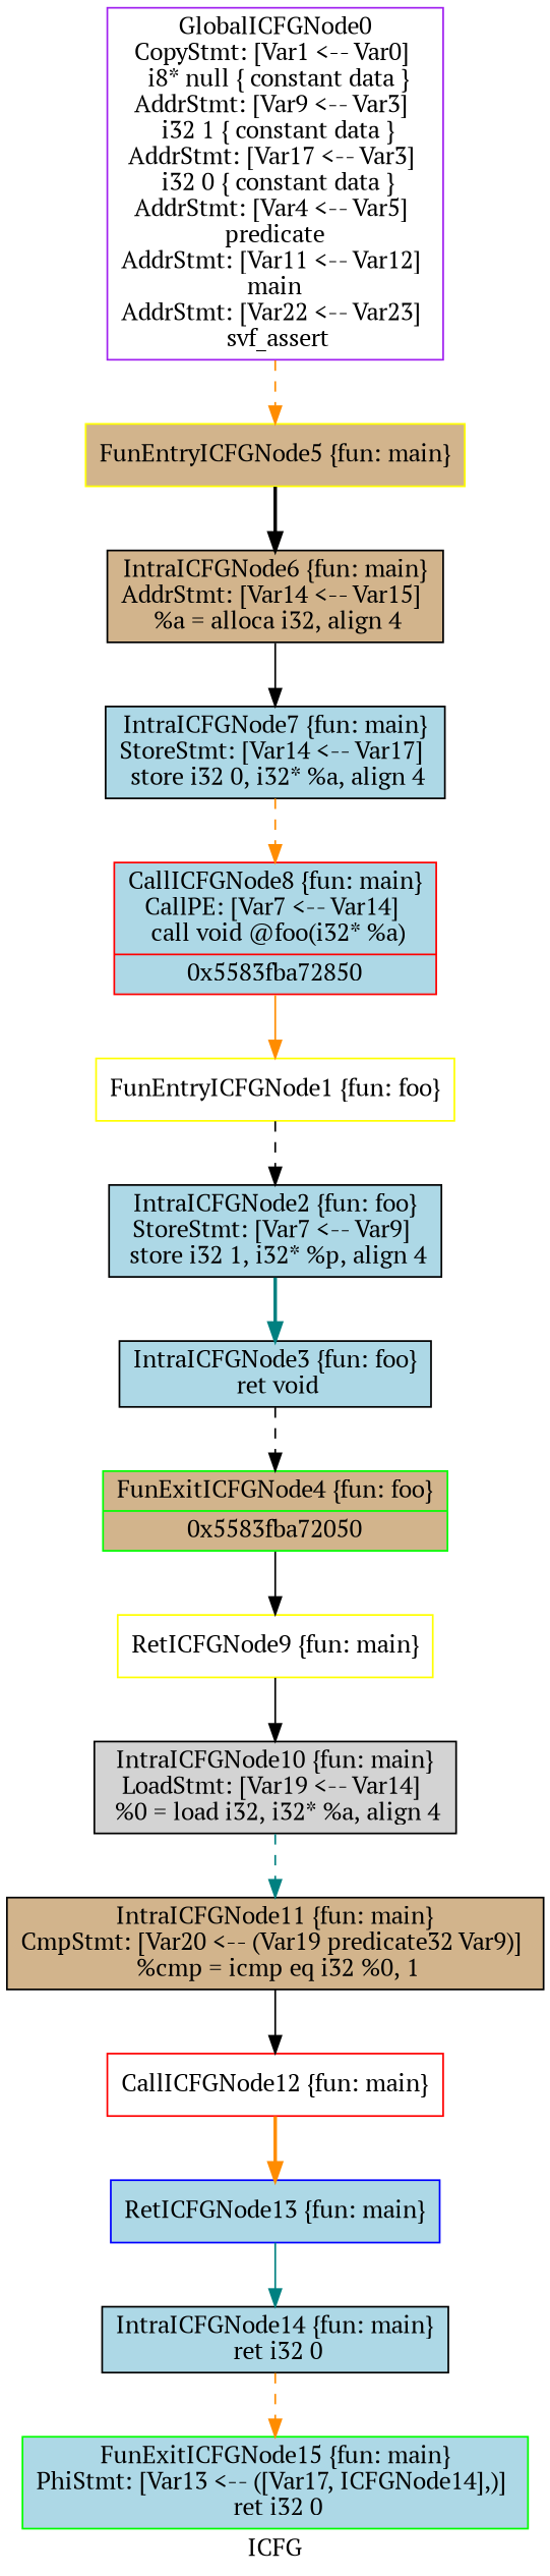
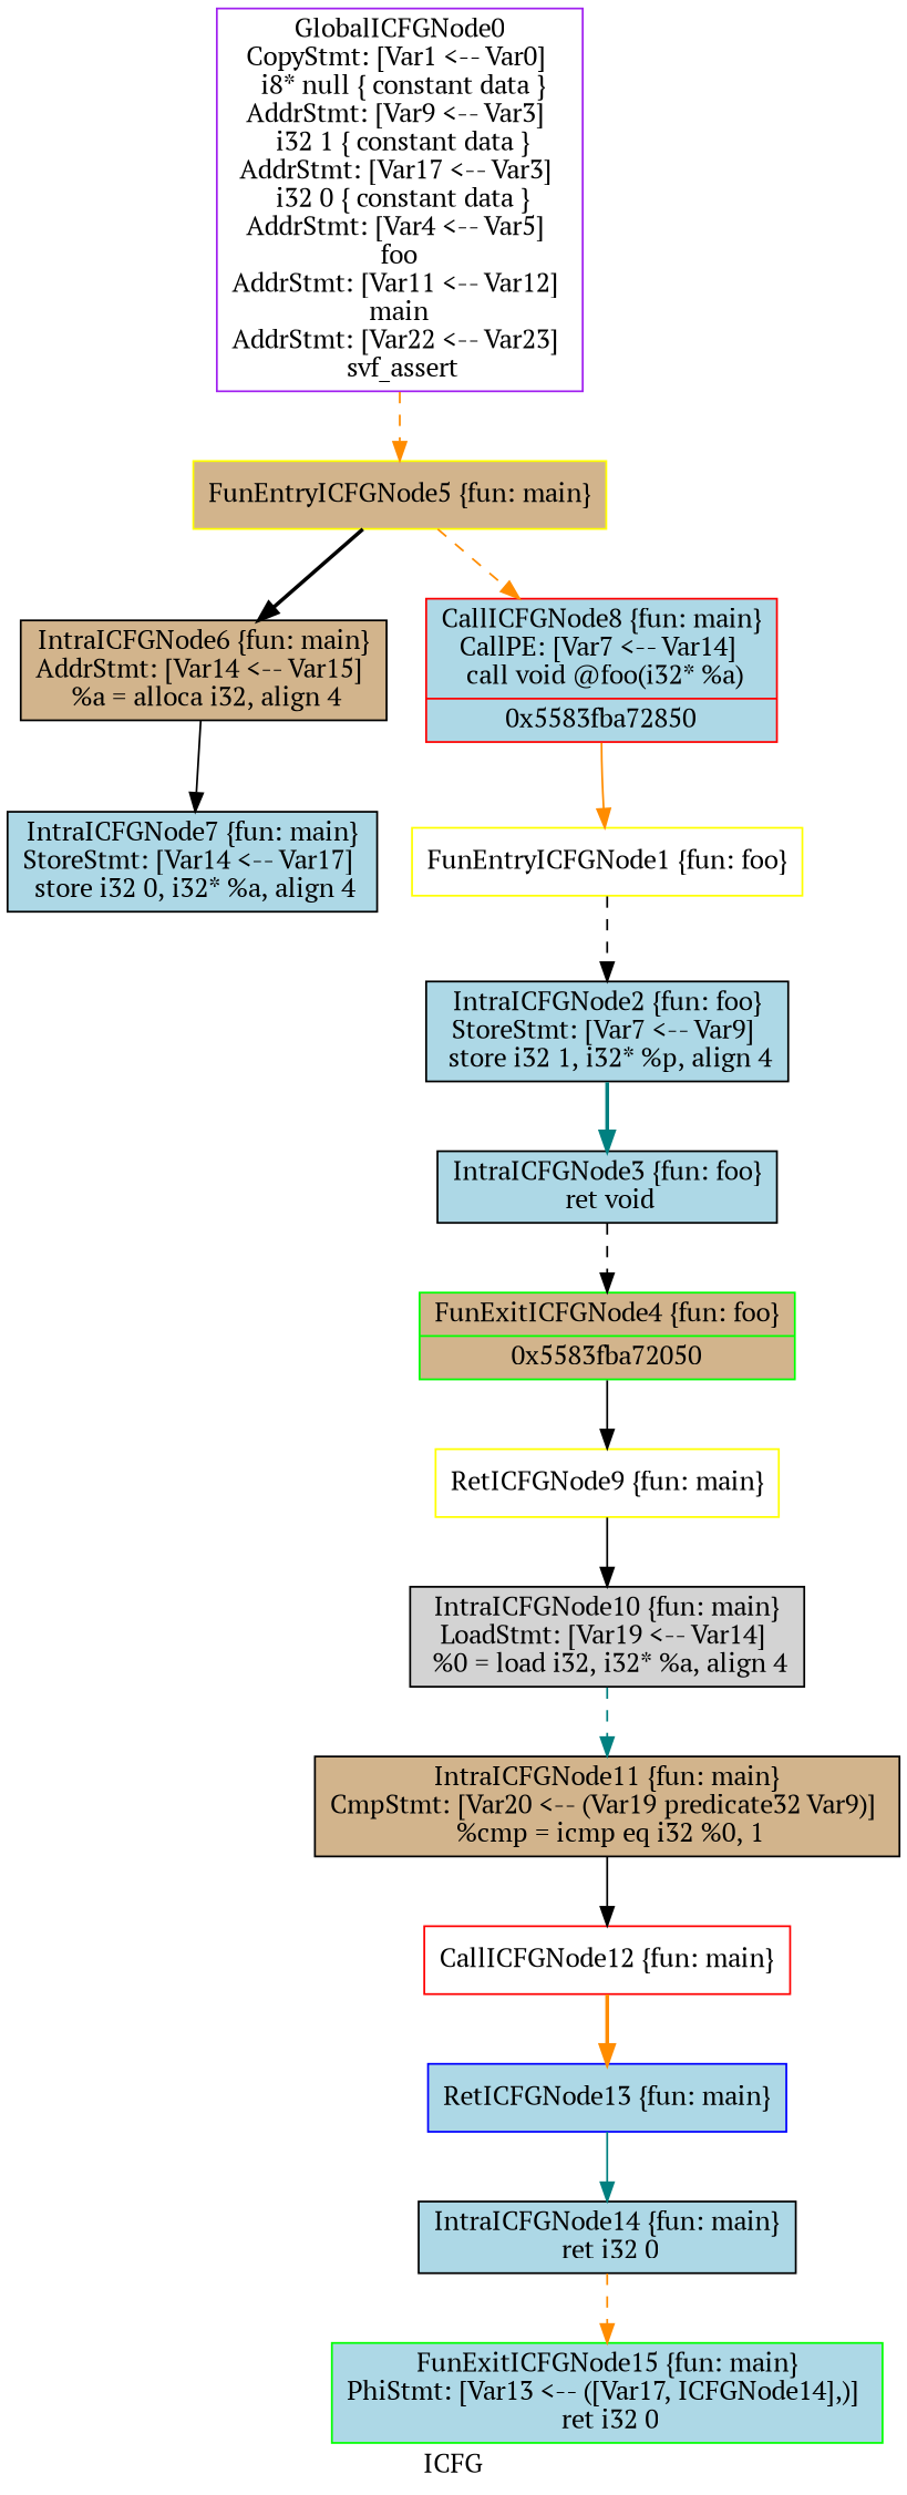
  digraph {
    fontname="PT Serif"
    label=ICFG
    node [color=black fillcolor=lightblue fontname="PT Serif" shape=record style=filled]
    edge [color=black fontname="PT Serif" style=dashed]
    n1 [color=green label="{FunExitICFGNode15 \{fun: main\}\nPhiStmt: [Var13 \<-- ([Var17, ICFGNode14],)]  \n   ret i32 0 }"]
    n2 [label="{IntraICFGNode14 \{fun: main\}\n   ret i32 0 }"]
    n3 [color=blue label="{RetICFGNode13 \{fun: main\}}"]
-   n4 [color=purple fillcolor=white label="{GlobalICFGNode0\nCopyStmt: [Var1 \<-- Var0]  \n i8* null \{ constant data \}\nAddrStmt: [Var9 \<-- Var3]  \n i32 1 \{ constant data \}\nAddrStmt: [Var17 \<-- Var3]  \n i32 0 \{ constant data \}\nAddrStmt: [Var4 \<-- Var5]  \n predicate \nAddrStmt: [Var11 \<-- Var12]  \n main \nAddrStmt: [Var22 \<-- Var23]  \n svf_assert }"]
+   n4 [color=purple fillcolor=white label="{GlobalICFGNode0\nCopyStmt: [Var1 \<-- Var0]  \n i8* null \{ constant data \}\nAddrStmt: [Var9 \<-- Var3]  \n i32 1 \{ constant data \}\nAddrStmt: [Var17 \<-- Var3]  \n i32 0 \{ constant data \}\nAddrStmt: [Var4 \<-- Var5]  \n foo \nAddrStmt: [Var11 \<-- Var12]  \n main \nAddrStmt: [Var22 \<-- Var23]  \n svf_assert }"]
    n5 [color=yellow fillcolor=tan label="{FunEntryICFGNode5 \{fun: main\}}"]
    n6 [fillcolor=tan label="{IntraICFGNode6 \{fun: main\}\nAddrStmt: [Var14 \<-- Var15]  \n   %a = alloca i32, align 4 }"]
    n7 [label="{IntraICFGNode7 \{fun: main\}\nStoreStmt: [Var14 \<-- Var17]  \n   store i32 0, i32* %a, align 4 }"]
    n8 [color=yellow fillcolor=white label="{FunEntryICFGNode1 \{fun: foo\}}"]
    n9 [label="{IntraICFGNode2 \{fun: foo\}\nStoreStmt: [Var7 \<-- Var9]  \n   store i32 1, i32* %p, align 4 }"]
    n10 [label="{IntraICFGNode3 \{fun: foo\}\n   ret void }"]
    n11 [color=green fillcolor=tan label="{FunExitICFGNode4 \{fun: foo\}|{<s0>0x5583fba72050}}"]
    n12 [color=yellow fillcolor=white label="{RetICFGNode9 \{fun: main\}}"]
    n13 [fillcolor=lightgrey label="{IntraICFGNode10 \{fun: main\}\nLoadStmt: [Var19 \<-- Var14]  \n   %0 = load i32, i32* %a, align 4 }"]
    n14 [fillcolor=tan label="{IntraICFGNode11 \{fun: main\}\nCmpStmt: [Var20 \<-- (Var19 predicate32 Var9)]  \n   %cmp = icmp eq i32 %0, 1 }"]
    n15 [color=red label="{CallICFGNode8 \{fun: main\}\nCallPE: [Var7 \<-- Var14]  \n   call void @foo(i32* %a) |{<s0>0x5583fba72850}}"]
    n16 [color=red fillcolor=white label="{CallICFGNode12 \{fun: main\}}"]
    n2 -> n1 [color=darkorange]
    n3 -> n2 [color=teal style=solid]
    n4 -> n5 [color=darkorange]
    n5 -> n6 [style=bold]
    n6 -> n7 [style=solid]
-   n7 -> n15 [color=darkorange]
+   n5 -> n15 [color=darkorange]
    n8 -> n9
    n9 -> n10 [color=teal style=bold]
    n10 -> n11
    n11 -> n12 [style=solid tailport=s0]
    n12 -> n13 [style=solid]
    n13 -> n14 [color=teal]
    n14 -> n16 [style=solid]
    n15 -> n8 [color=darkorange style=solid tailport=s0]
    n16 -> n3 [color=darkorange style=bold]
  }
